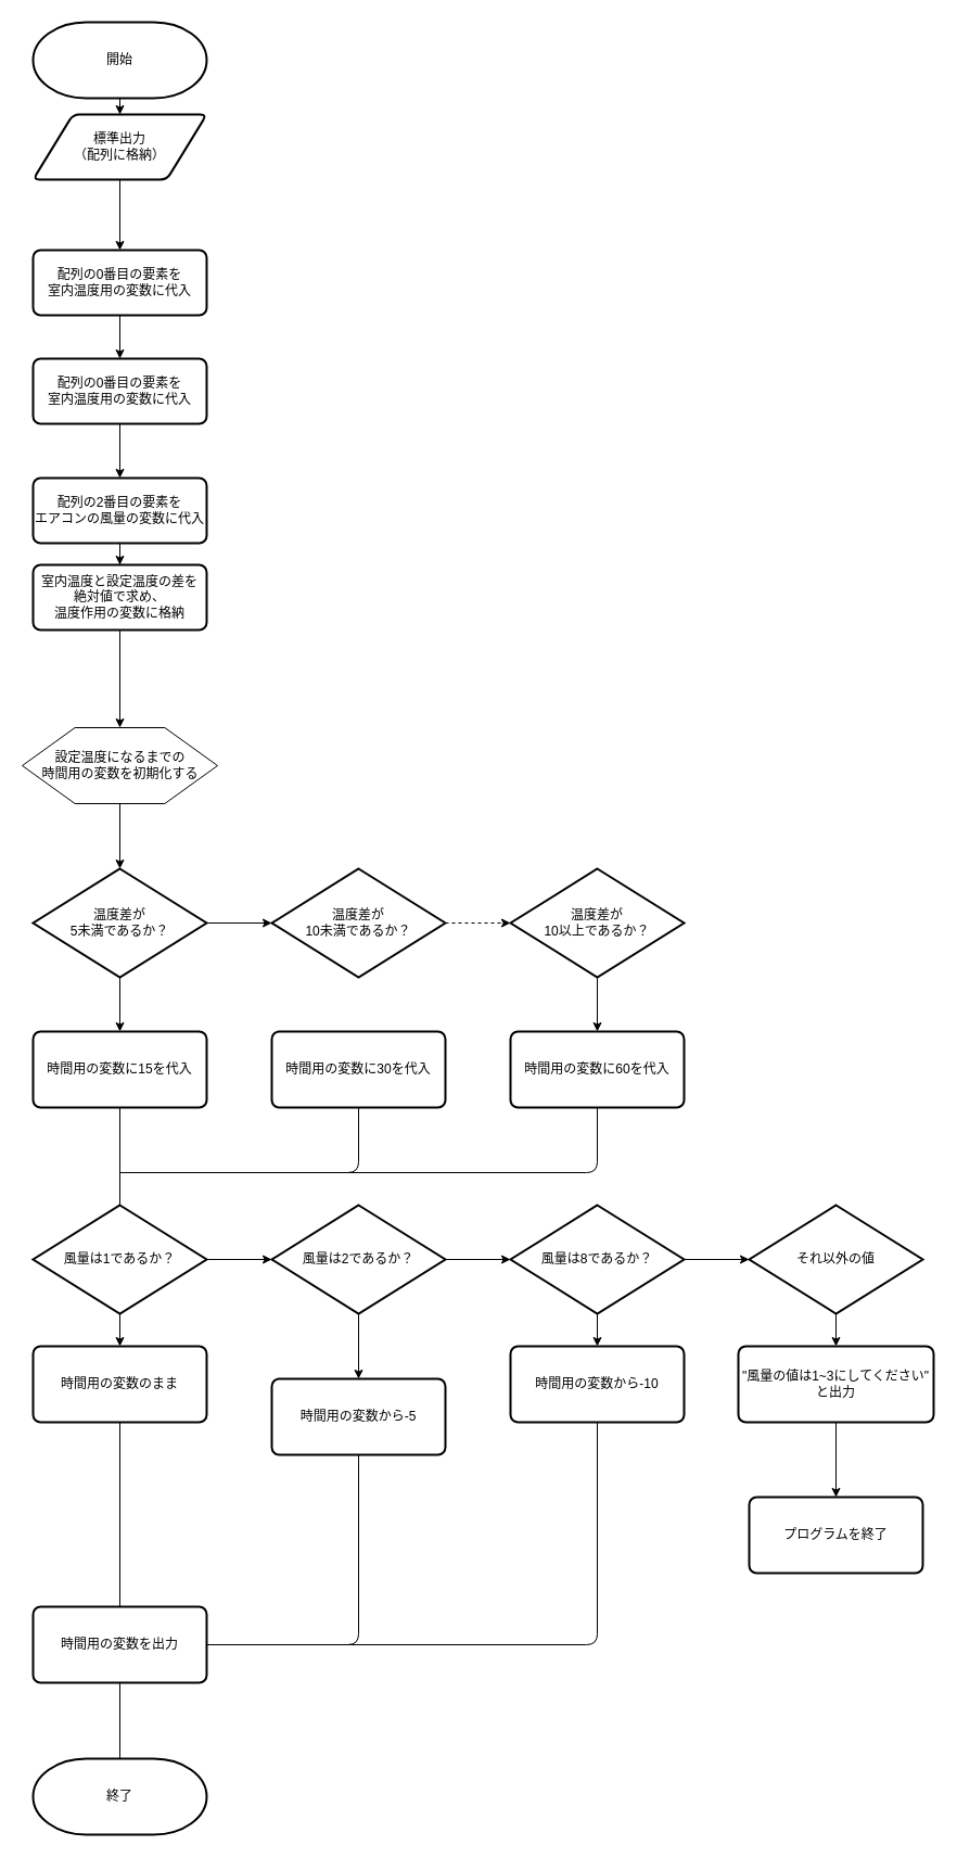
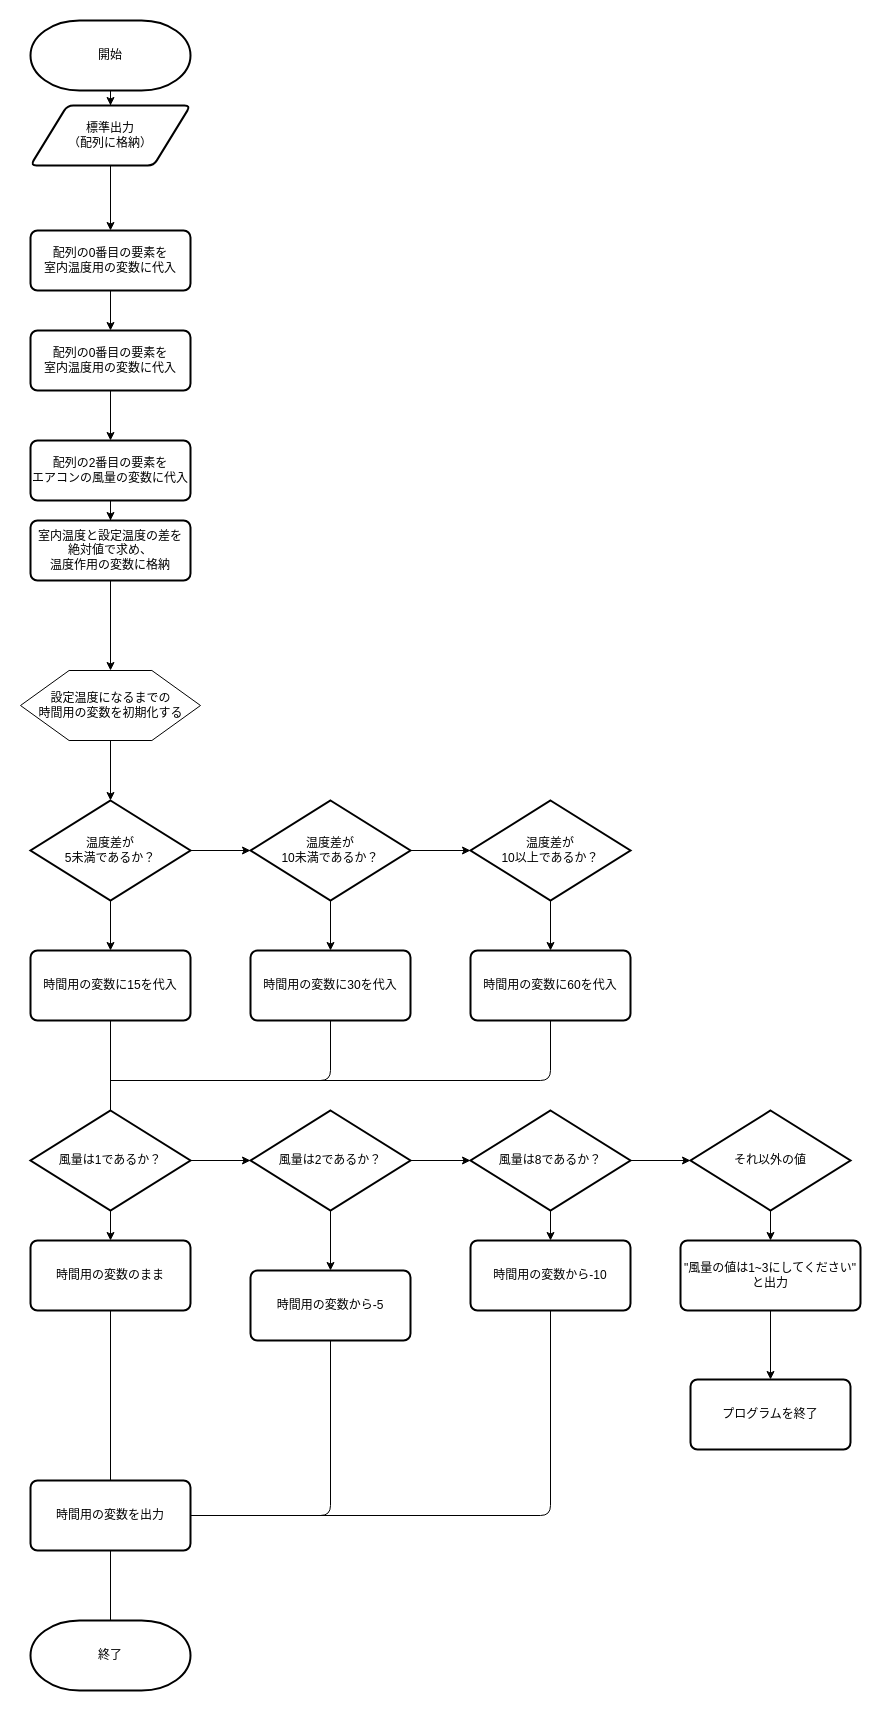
  <mxCell id="0" />
  <mxCell id="1" parent="0" />
  <mxCell id="2" style="edgeStyle=orthogonalEdgeStyle;rounded=0;orthogonalLoop=1;jettySize=auto;html=1;entryX=0.5;entryY=0;entryDx=0;entryDy=0;" parent="1" source="3" target="5" edge="1"><mxGeometry relative="1" as="geometry" /></mxCell>
  <mxCell id="3" value="&lt;font style=&quot;vertical-align: inherit&quot;&gt;&lt;font style=&quot;vertical-align: inherit&quot;&gt;開始&lt;/font&gt;&lt;/font&gt;" style="strokeWidth=2;html=1;shape=mxgraph.flowchart.terminator;whiteSpace=wrap;" parent="1" vertex="1"><mxGeometry x="30" y="20" width="160" height="70" as="geometry" /></mxCell>
  <mxCell id="4" style="edgeStyle=orthogonalEdgeStyle;rounded=0;orthogonalLoop=1;jettySize=auto;html=1;entryX=0.5;entryY=0;entryDx=0;entryDy=0;" parent="1" source="5" target="7" edge="1"><mxGeometry relative="1" as="geometry" /></mxCell>
  <mxCell id="5" value="&lt;font style=&quot;vertical-align: inherit&quot;&gt;&lt;font style=&quot;vertical-align: inherit&quot;&gt;標準出力&lt;br&gt;（配列に格納）&lt;br&gt;&lt;/font&gt;&lt;/font&gt;" style="shape=parallelogram;html=1;strokeWidth=2;perimeter=parallelogramPerimeter;whiteSpace=wrap;rounded=1;arcSize=12;size=0.23;" parent="1" vertex="1"><mxGeometry x="30" y="105" width="160" height="60" as="geometry" /></mxCell>
  <mxCell id="6" style="edgeStyle=orthogonalEdgeStyle;rounded=0;orthogonalLoop=1;jettySize=auto;html=1;entryX=0.5;entryY=0;entryDx=0;entryDy=0;" parent="1" source="7" target="9" edge="1"><mxGeometry relative="1" as="geometry" /></mxCell>
  <mxCell id="7" value="&lt;font style=&quot;vertical-align: inherit&quot;&gt;&lt;font style=&quot;vertical-align: inherit&quot;&gt;配列の0番目の要素を&lt;br&gt;室内温度用の変数に代入&lt;br&gt;&lt;/font&gt;&lt;/font&gt;" style="rounded=1;whiteSpace=wrap;html=1;absoluteArcSize=1;arcSize=14;strokeWidth=2;" parent="1" vertex="1"><mxGeometry x="30" y="230" width="160" height="60" as="geometry" /></mxCell>
  <mxCell id="8" style="edgeStyle=orthogonalEdgeStyle;rounded=0;orthogonalLoop=1;jettySize=auto;html=1;entryX=0.5;entryY=0;entryDx=0;entryDy=0;" parent="1" source="9" target="33" edge="1"><mxGeometry relative="1" as="geometry"><mxPoint x="110" y="410" as="targetPoint" /></mxGeometry></mxCell>
  <mxCell id="9" value="&lt;font style=&quot;vertical-align: inherit&quot;&gt;&lt;font style=&quot;vertical-align: inherit&quot;&gt;配列の0番目の要素を&lt;br&gt;室内温度用の変数に代入&lt;br&gt;&lt;/font&gt;&lt;/font&gt;" style="rounded=1;whiteSpace=wrap;html=1;absoluteArcSize=1;arcSize=14;strokeWidth=2;" parent="1" vertex="1"><mxGeometry x="30" y="330" width="160" height="60" as="geometry" /></mxCell>
  <mxCell id="10" style="edgeStyle=orthogonalEdgeStyle;rounded=0;orthogonalLoop=1;jettySize=auto;html=1;entryX=0.5;entryY=0;entryDx=0;entryDy=0;" parent="1" source="11" target="13" edge="1"><mxGeometry relative="1" as="geometry" /></mxCell>
  <mxCell id="11" value="&lt;font style=&quot;vertical-align: inherit&quot;&gt;&lt;font style=&quot;vertical-align: inherit&quot;&gt;&lt;font style=&quot;vertical-align: inherit&quot;&gt;&lt;font style=&quot;vertical-align: inherit&quot;&gt;室内温度と設定温度の差を&lt;br&gt;絶対値で求め、&lt;br&gt;温度作用の変数に格納&lt;/font&gt;&lt;/font&gt;&lt;br&gt;&lt;/font&gt;&lt;/font&gt;" style="rounded=1;whiteSpace=wrap;html=1;absoluteArcSize=1;arcSize=14;strokeWidth=2;" parent="1" vertex="1"><mxGeometry x="30" y="520" width="160" height="60" as="geometry" /></mxCell>
  <mxCell id="12" style="edgeStyle=orthogonalEdgeStyle;rounded=0;orthogonalLoop=1;jettySize=auto;html=1;entryX=0.5;entryY=0;entryDx=0;entryDy=0;entryPerimeter=0;" parent="1" source="13" target="17" edge="1"><mxGeometry relative="1" as="geometry" /></mxCell>
  <mxCell id="13" value="" style="verticalLabelPosition=bottom;verticalAlign=top;html=1;shape=hexagon;perimeter=hexagonPerimeter2;arcSize=6;size=0.27;" parent="1" vertex="1"><mxGeometry x="20" y="670" width="180" height="70" as="geometry" /></mxCell>
  <mxCell id="14" value="&lt;font style=&quot;vertical-align: inherit&quot;&gt;&lt;font style=&quot;vertical-align: inherit&quot;&gt;設定温度になるまでの&lt;br&gt;時間用の変数を初期化する&lt;/font&gt;&lt;/font&gt;" style="text;html=1;resizable=0;autosize=1;align=center;verticalAlign=middle;points=[];fillColor=none;strokeColor=none;rounded=0;" parent="1" vertex="1"><mxGeometry x="30" y="690" width="160" height="30" as="geometry" /></mxCell>
  <mxCell id="15" style="edgeStyle=orthogonalEdgeStyle;rounded=0;orthogonalLoop=1;jettySize=auto;html=1;entryX=0;entryY=0.5;entryDx=0;entryDy=0;entryPerimeter=0;" parent="1" source="17" target="20" edge="1"><mxGeometry relative="1" as="geometry" /></mxCell>
  <mxCell id="16" style="edgeStyle=orthogonalEdgeStyle;rounded=0;orthogonalLoop=1;jettySize=auto;html=1;entryX=0.5;entryY=0;entryDx=0;entryDy=0;" parent="1" source="17" target="23" edge="1"><mxGeometry relative="1" as="geometry" /></mxCell>
  <mxCell id="17" value="&lt;font style=&quot;vertical-align: inherit&quot;&gt;&lt;font style=&quot;vertical-align: inherit&quot;&gt;温度差が&lt;br&gt;5未満であるか？&lt;br&gt;&lt;/font&gt;&lt;/font&gt;" style="strokeWidth=2;html=1;shape=mxgraph.flowchart.decision;whiteSpace=wrap;" parent="1" vertex="1"><mxGeometry x="30" y="800" width="160" height="100" as="geometry" /></mxCell>
- <mxCell id="18" style="edgeStyle=orthogonalEdgeStyle;rounded=0;orthogonalLoop=1;jettySize=auto;html=1;dashed=1;" parent="1" source="20" target="22" edge="1"><mxGeometry relative="1" as="geometry" /></mxCell>
+ <mxCell id="18" style="edgeStyle=orthogonalEdgeStyle;rounded=0;orthogonalLoop=1;jettySize=auto;html=1;" parent="1" source="20" target="22" edge="1"><mxGeometry relative="1" as="geometry" /></mxCell>
+ <mxCell id="19" style="edgeStyle=orthogonalEdgeStyle;rounded=0;orthogonalLoop=1;jettySize=auto;html=1;entryX=0.5;entryY=0;entryDx=0;entryDy=0;" parent="1" source="20" target="25" edge="1"><mxGeometry relative="1" as="geometry" /></mxCell>
  <mxCell id="20" value="&lt;font style=&quot;vertical-align: inherit&quot;&gt;&lt;font style=&quot;vertical-align: inherit&quot;&gt;&lt;font style=&quot;vertical-align: inherit&quot;&gt;&lt;font style=&quot;vertical-align: inherit&quot;&gt;温度差が&lt;/font&gt;&lt;/font&gt;&lt;br&gt;&lt;font style=&quot;vertical-align: inherit&quot;&gt;&lt;font style=&quot;vertical-align: inherit&quot;&gt;10未満であるか？&lt;/font&gt;&lt;/font&gt;&lt;br&gt;&lt;/font&gt;&lt;/font&gt;" style="strokeWidth=2;html=1;shape=mxgraph.flowchart.decision;whiteSpace=wrap;" parent="1" vertex="1"><mxGeometry x="250" y="800" width="160" height="100" as="geometry" /></mxCell>
  <mxCell id="21" style="edgeStyle=orthogonalEdgeStyle;rounded=0;orthogonalLoop=1;jettySize=auto;html=1;entryX=0.5;entryY=0;entryDx=0;entryDy=0;" parent="1" source="22" target="24" edge="1"><mxGeometry relative="1" as="geometry" /></mxCell>
  <mxCell id="22" value="&lt;font style=&quot;vertical-align: inherit&quot;&gt;&lt;font style=&quot;vertical-align: inherit&quot;&gt;&lt;font style=&quot;vertical-align: inherit&quot;&gt;&lt;font style=&quot;vertical-align: inherit&quot;&gt;&lt;font style=&quot;vertical-align: inherit&quot;&gt;&lt;font style=&quot;vertical-align: inherit&quot;&gt;温度差が&lt;br&gt;&lt;/font&gt;&lt;/font&gt;&lt;/font&gt;&lt;/font&gt;&lt;font style=&quot;vertical-align: inherit&quot;&gt;&lt;font style=&quot;vertical-align: inherit&quot;&gt;&lt;font style=&quot;vertical-align: inherit&quot;&gt;&lt;font style=&quot;vertical-align: inherit&quot;&gt;10以上&lt;/font&gt;&lt;/font&gt;&lt;/font&gt;&lt;/font&gt;&lt;font style=&quot;vertical-align: inherit&quot;&gt;&lt;font style=&quot;vertical-align: inherit&quot;&gt;&lt;font style=&quot;vertical-align: inherit&quot;&gt;&lt;font style=&quot;vertical-align: inherit&quot;&gt;であるか？&lt;/font&gt;&lt;/font&gt;&lt;/font&gt;&lt;/font&gt;&lt;br&gt;&lt;/font&gt;&lt;/font&gt;" style="strokeWidth=2;html=1;shape=mxgraph.flowchart.decision;whiteSpace=wrap;" parent="1" vertex="1"><mxGeometry x="470" y="800" width="160" height="100" as="geometry" /></mxCell>
  <mxCell id="23" value="&lt;font style=&quot;vertical-align: inherit&quot;&gt;&lt;font style=&quot;vertical-align: inherit&quot;&gt;時間用の変数に15を代入&lt;/font&gt;&lt;/font&gt;" style="rounded=1;whiteSpace=wrap;html=1;absoluteArcSize=1;arcSize=14;strokeWidth=2;" parent="1" vertex="1"><mxGeometry x="30" y="950" width="160" height="70" as="geometry" /></mxCell>
  <mxCell id="24" value="&lt;font style=&quot;vertical-align: inherit&quot;&gt;&lt;font style=&quot;vertical-align: inherit&quot;&gt;&lt;font style=&quot;vertical-align: inherit&quot;&gt;&lt;font style=&quot;vertical-align: inherit&quot;&gt;時間用の変数に60を代入&lt;/font&gt;&lt;/font&gt;&lt;/font&gt;&lt;/font&gt;" style="rounded=1;whiteSpace=wrap;html=1;absoluteArcSize=1;arcSize=14;strokeWidth=2;" parent="1" vertex="1"><mxGeometry x="470" y="950" width="160" height="70" as="geometry" /></mxCell>
  <mxCell id="25" value="&lt;font style=&quot;vertical-align: inherit&quot;&gt;&lt;font style=&quot;vertical-align: inherit&quot;&gt;&lt;font style=&quot;vertical-align: inherit&quot;&gt;&lt;font style=&quot;vertical-align: inherit&quot;&gt;時間用の変数に30を代入&lt;/font&gt;&lt;/font&gt;&lt;/font&gt;&lt;/font&gt;" style="rounded=1;whiteSpace=wrap;html=1;absoluteArcSize=1;arcSize=14;strokeWidth=2;" parent="1" vertex="1"><mxGeometry x="250" y="950" width="160" height="70" as="geometry" /></mxCell>
  <mxCell id="26" value="&lt;font style=&quot;vertical-align: inherit&quot;&gt;&lt;font style=&quot;vertical-align: inherit&quot;&gt;時間用の変数を出力&lt;/font&gt;&lt;/font&gt;" style="rounded=1;whiteSpace=wrap;html=1;absoluteArcSize=1;arcSize=14;strokeWidth=2;" parent="1" vertex="1"><mxGeometry x="30" y="1480" width="160" height="70" as="geometry" /></mxCell>
  <mxCell id="27" value="" style="endArrow=none;html=1;entryX=0.5;entryY=1;entryDx=0;entryDy=0;" parent="1" target="23" edge="1"><mxGeometry width="50" height="50" relative="1" as="geometry"><mxPoint x="110" y="1120" as="sourcePoint" /><mxPoint x="110" y="1190" as="targetPoint" /></mxGeometry></mxCell>
  <mxCell id="28" value="" style="endArrow=none;html=1;entryX=0.5;entryY=1;entryDx=0;entryDy=0;" parent="1" target="24" edge="1"><mxGeometry width="50" height="50" relative="1" as="geometry"><mxPoint x="110" y="1080" as="sourcePoint" /><mxPoint x="420" y="1180" as="targetPoint" /><Array as="points"><mxPoint x="550" y="1080" /></Array></mxGeometry></mxCell>
  <mxCell id="29" value="" style="endArrow=none;html=1;entryX=0.5;entryY=1;entryDx=0;entryDy=0;" parent="1" target="25" edge="1"><mxGeometry width="50" height="50" relative="1" as="geometry"><mxPoint x="110" y="1080" as="sourcePoint" /><mxPoint x="320" y="1190" as="targetPoint" /><Array as="points"><mxPoint x="330" y="1080" /></Array></mxGeometry></mxCell>
  <mxCell id="30" value="&lt;font style=&quot;vertical-align: inherit&quot;&gt;&lt;font style=&quot;vertical-align: inherit&quot;&gt;終了&lt;/font&gt;&lt;/font&gt;" style="strokeWidth=2;html=1;shape=mxgraph.flowchart.terminator;whiteSpace=wrap;" parent="1" vertex="1"><mxGeometry x="30" y="1620" width="160" height="70" as="geometry" /></mxCell>
  <mxCell id="31" value="" style="endArrow=none;html=1;entryX=0.5;entryY=1;entryDx=0;entryDy=0;exitX=0.5;exitY=0;exitDx=0;exitDy=0;exitPerimeter=0;" parent="1" source="30" target="26" edge="1"><mxGeometry width="50" height="50" relative="1" as="geometry"><mxPoint x="150" y="1610" as="sourcePoint" /><mxPoint x="200" y="1560" as="targetPoint" /></mxGeometry></mxCell>
  <mxCell id="32" style="edgeStyle=orthogonalEdgeStyle;rounded=0;orthogonalLoop=1;jettySize=auto;html=1;entryX=0.5;entryY=0;entryDx=0;entryDy=0;" edge="1" parent="1" source="33" target="11"><mxGeometry relative="1" as="geometry" /></mxCell>
  <mxCell id="33" value="&lt;font style=&quot;vertical-align: inherit&quot;&gt;&lt;font style=&quot;vertical-align: inherit&quot;&gt;配列の2番目の要素を&lt;br&gt;エアコンの風量の変数に代入&lt;br&gt;&lt;/font&gt;&lt;/font&gt;" style="rounded=1;whiteSpace=wrap;html=1;absoluteArcSize=1;arcSize=14;strokeWidth=2;" vertex="1" parent="1"><mxGeometry x="30" y="440" width="160" height="60" as="geometry" /></mxCell>
  <mxCell id="34" style="edgeStyle=orthogonalEdgeStyle;rounded=0;orthogonalLoop=1;jettySize=auto;html=1;entryX=0;entryY=0.5;entryDx=0;entryDy=0;entryPerimeter=0;" edge="1" parent="1" source="36" target="44"><mxGeometry relative="1" as="geometry" /></mxCell>
  <mxCell id="35" style="edgeStyle=orthogonalEdgeStyle;rounded=0;orthogonalLoop=1;jettySize=auto;html=1;entryX=0.5;entryY=0;entryDx=0;entryDy=0;" edge="1" parent="1" source="36" target="47"><mxGeometry relative="1" as="geometry" /></mxCell>
  <mxCell id="36" value="&lt;font style=&quot;vertical-align: inherit&quot;&gt;&lt;font style=&quot;vertical-align: inherit&quot;&gt;風量は1であるか？&lt;br&gt;&lt;/font&gt;&lt;/font&gt;" style="strokeWidth=2;html=1;shape=mxgraph.flowchart.decision;whiteSpace=wrap;" vertex="1" parent="1"><mxGeometry x="30" y="1110" width="160" height="100" as="geometry" /></mxCell>
  <mxCell id="37" style="edgeStyle=orthogonalEdgeStyle;rounded=0;orthogonalLoop=1;jettySize=auto;html=1;entryX=0.5;entryY=0;entryDx=0;entryDy=0;" edge="1" parent="1" source="38" target="50"><mxGeometry relative="1" as="geometry" /></mxCell>
  <mxCell id="38" value="&lt;font style=&quot;vertical-align: inherit&quot;&gt;&lt;font style=&quot;vertical-align: inherit&quot;&gt;それ以外の値&lt;br&gt;&lt;/font&gt;&lt;/font&gt;" style="strokeWidth=2;html=1;shape=mxgraph.flowchart.decision;whiteSpace=wrap;" vertex="1" parent="1"><mxGeometry x="690" y="1110" width="160" height="100" as="geometry" /></mxCell>
  <mxCell id="39" style="edgeStyle=orthogonalEdgeStyle;rounded=0;orthogonalLoop=1;jettySize=auto;html=1;entryX=0;entryY=0.5;entryDx=0;entryDy=0;entryPerimeter=0;" edge="1" parent="1" source="41" target="38"><mxGeometry relative="1" as="geometry" /></mxCell>
  <mxCell id="40" style="edgeStyle=orthogonalEdgeStyle;rounded=0;orthogonalLoop=1;jettySize=auto;html=1;" edge="1" parent="1" source="41" target="45"><mxGeometry relative="1" as="geometry" /></mxCell>
  <mxCell id="41" value="&lt;font style=&quot;vertical-align: inherit&quot;&gt;&lt;font style=&quot;vertical-align: inherit&quot;&gt;風量は8であるか？&lt;br&gt;&lt;/font&gt;&lt;/font&gt;" style="strokeWidth=2;html=1;shape=mxgraph.flowchart.decision;whiteSpace=wrap;" vertex="1" parent="1"><mxGeometry x="470" y="1110" width="160" height="100" as="geometry" /></mxCell>
  <mxCell id="42" style="edgeStyle=orthogonalEdgeStyle;rounded=0;orthogonalLoop=1;jettySize=auto;html=1;" edge="1" parent="1" source="44" target="41"><mxGeometry relative="1" as="geometry" /></mxCell>
  <mxCell id="43" style="edgeStyle=orthogonalEdgeStyle;rounded=0;orthogonalLoop=1;jettySize=auto;html=1;entryX=0.5;entryY=0;entryDx=0;entryDy=0;" edge="1" parent="1" source="44" target="46"><mxGeometry relative="1" as="geometry" /></mxCell>
  <mxCell id="44" value="&lt;font style=&quot;vertical-align: inherit&quot;&gt;&lt;font style=&quot;vertical-align: inherit&quot;&gt;風量は2であるか？&lt;br&gt;&lt;/font&gt;&lt;/font&gt;" style="strokeWidth=2;html=1;shape=mxgraph.flowchart.decision;whiteSpace=wrap;" vertex="1" parent="1"><mxGeometry x="250" y="1110" width="160" height="100" as="geometry" /></mxCell>
  <mxCell id="45" value="時間用の変数から-10" style="rounded=1;whiteSpace=wrap;html=1;absoluteArcSize=1;arcSize=14;strokeWidth=2;" vertex="1" parent="1"><mxGeometry x="470" y="1240" width="160" height="70" as="geometry" /></mxCell>
  <mxCell id="46" value="時間用の変数から-5" style="rounded=1;whiteSpace=wrap;html=1;absoluteArcSize=1;arcSize=14;strokeWidth=2;" vertex="1" parent="1"><mxGeometry x="250" y="1270" width="160" height="70" as="geometry" /></mxCell>
  <mxCell id="47" value="時間用の変数のまま" style="rounded=1;whiteSpace=wrap;html=1;absoluteArcSize=1;arcSize=14;strokeWidth=2;" vertex="1" parent="1"><mxGeometry x="30" y="1240" width="160" height="70" as="geometry" /></mxCell>
  <mxCell id="48" value="プログラムを終了" style="rounded=1;whiteSpace=wrap;html=1;absoluteArcSize=1;arcSize=14;strokeWidth=2;" vertex="1" parent="1"><mxGeometry x="690" y="1379" width="160" height="70" as="geometry" /></mxCell>
  <mxCell id="49" style="edgeStyle=orthogonalEdgeStyle;rounded=0;orthogonalLoop=1;jettySize=auto;html=1;entryX=0.5;entryY=0;entryDx=0;entryDy=0;" edge="1" parent="1" source="50" target="48"><mxGeometry relative="1" as="geometry" /></mxCell>
  <mxCell id="50" value="&quot;風量の値は1~3にしてください&quot;&lt;br&gt;と出力" style="rounded=1;whiteSpace=wrap;html=1;absoluteArcSize=1;arcSize=14;strokeWidth=2;" vertex="1" parent="1"><mxGeometry x="680" y="1240" width="180" height="70" as="geometry" /></mxCell>
  <mxCell id="51" value="" style="endArrow=none;html=1;entryX=0.5;entryY=1;entryDx=0;entryDy=0;exitX=1;exitY=0.5;exitDx=0;exitDy=0;" edge="1" parent="1" source="26" target="46"><mxGeometry width="50" height="50" relative="1" as="geometry"><mxPoint x="280" y="1410" as="sourcePoint" /><mxPoint x="330" y="1360" as="targetPoint" /><Array as="points"><mxPoint x="330" y="1515" /></Array></mxGeometry></mxCell>
  <mxCell id="52" value="" style="endArrow=none;html=1;entryX=0.5;entryY=1;entryDx=0;entryDy=0;exitX=0.5;exitY=0;exitDx=0;exitDy=0;" edge="1" parent="1" source="26" target="47"><mxGeometry width="50" height="50" relative="1" as="geometry"><mxPoint x="60" y="1410" as="sourcePoint" /><mxPoint x="110" y="1360" as="targetPoint" /></mxGeometry></mxCell>
  <mxCell id="53" value="" style="endArrow=none;html=1;entryX=0.5;entryY=1;entryDx=0;entryDy=0;exitX=1;exitY=0.5;exitDx=0;exitDy=0;" edge="1" parent="1" source="26" target="45"><mxGeometry width="50" height="50" relative="1" as="geometry"><mxPoint x="200" y="1510" as="sourcePoint" /><mxPoint x="550" y="1420" as="targetPoint" /><Array as="points"><mxPoint x="550" y="1515" /></Array></mxGeometry></mxCell>
